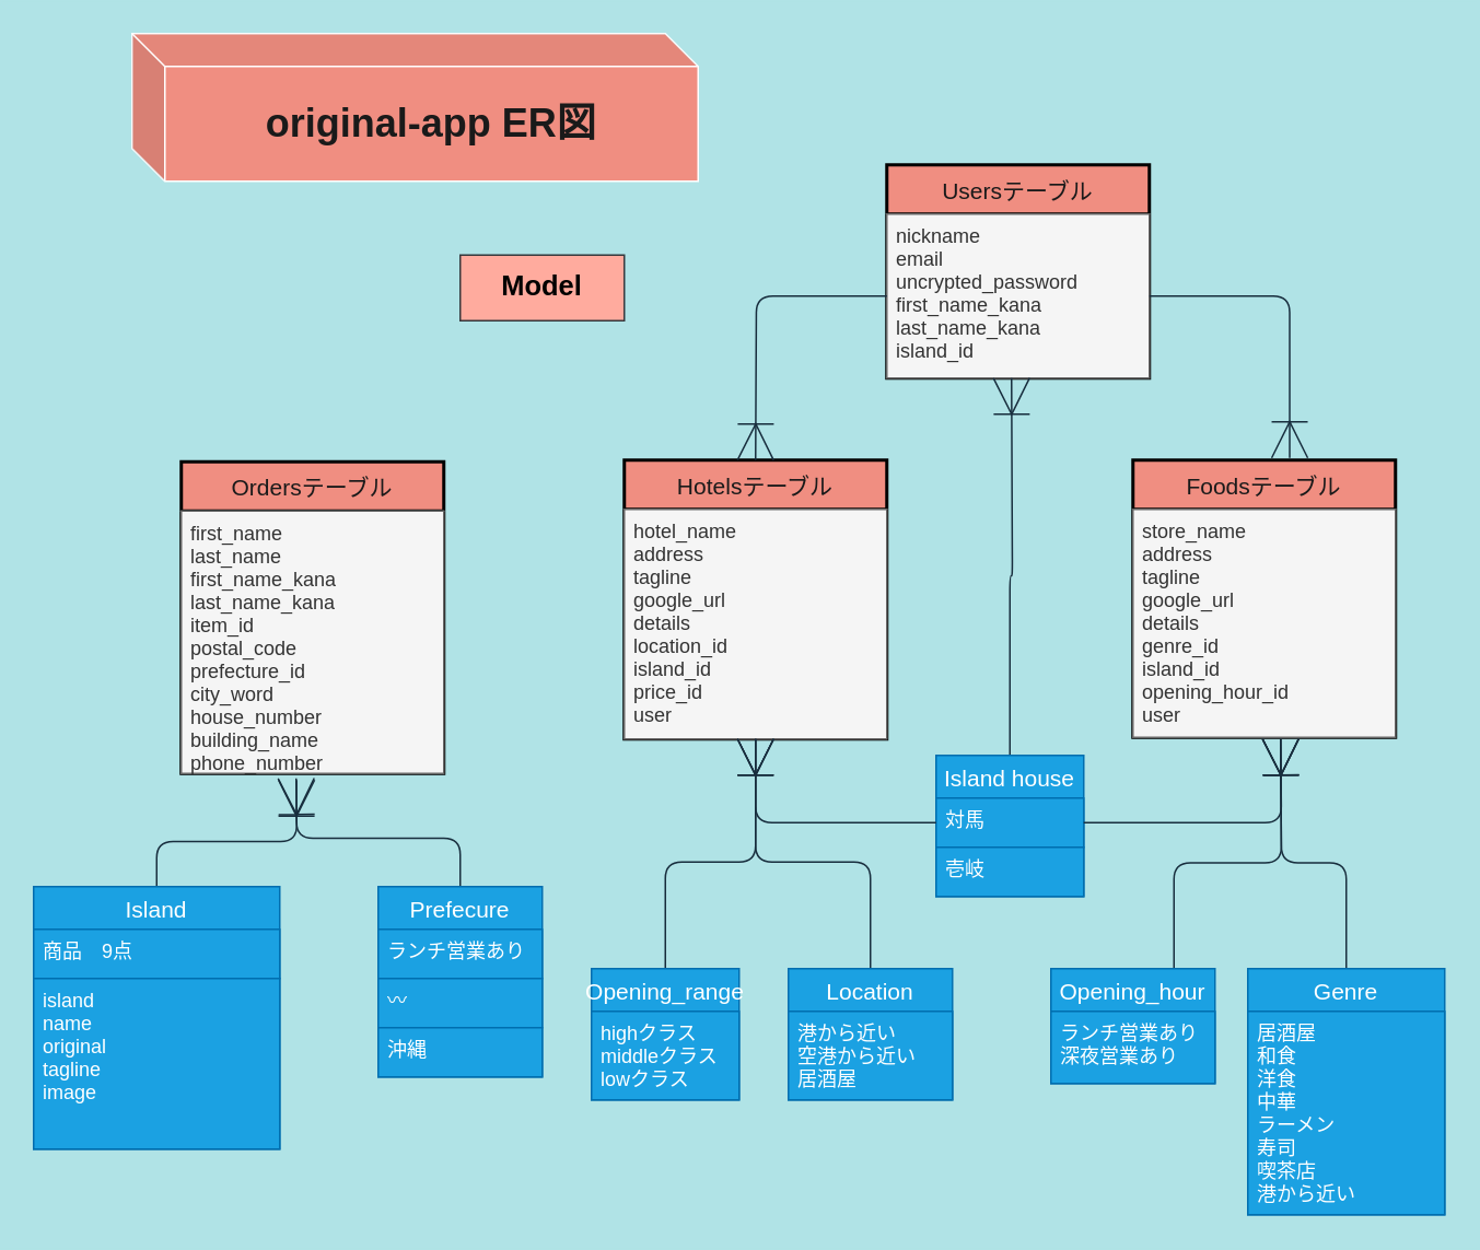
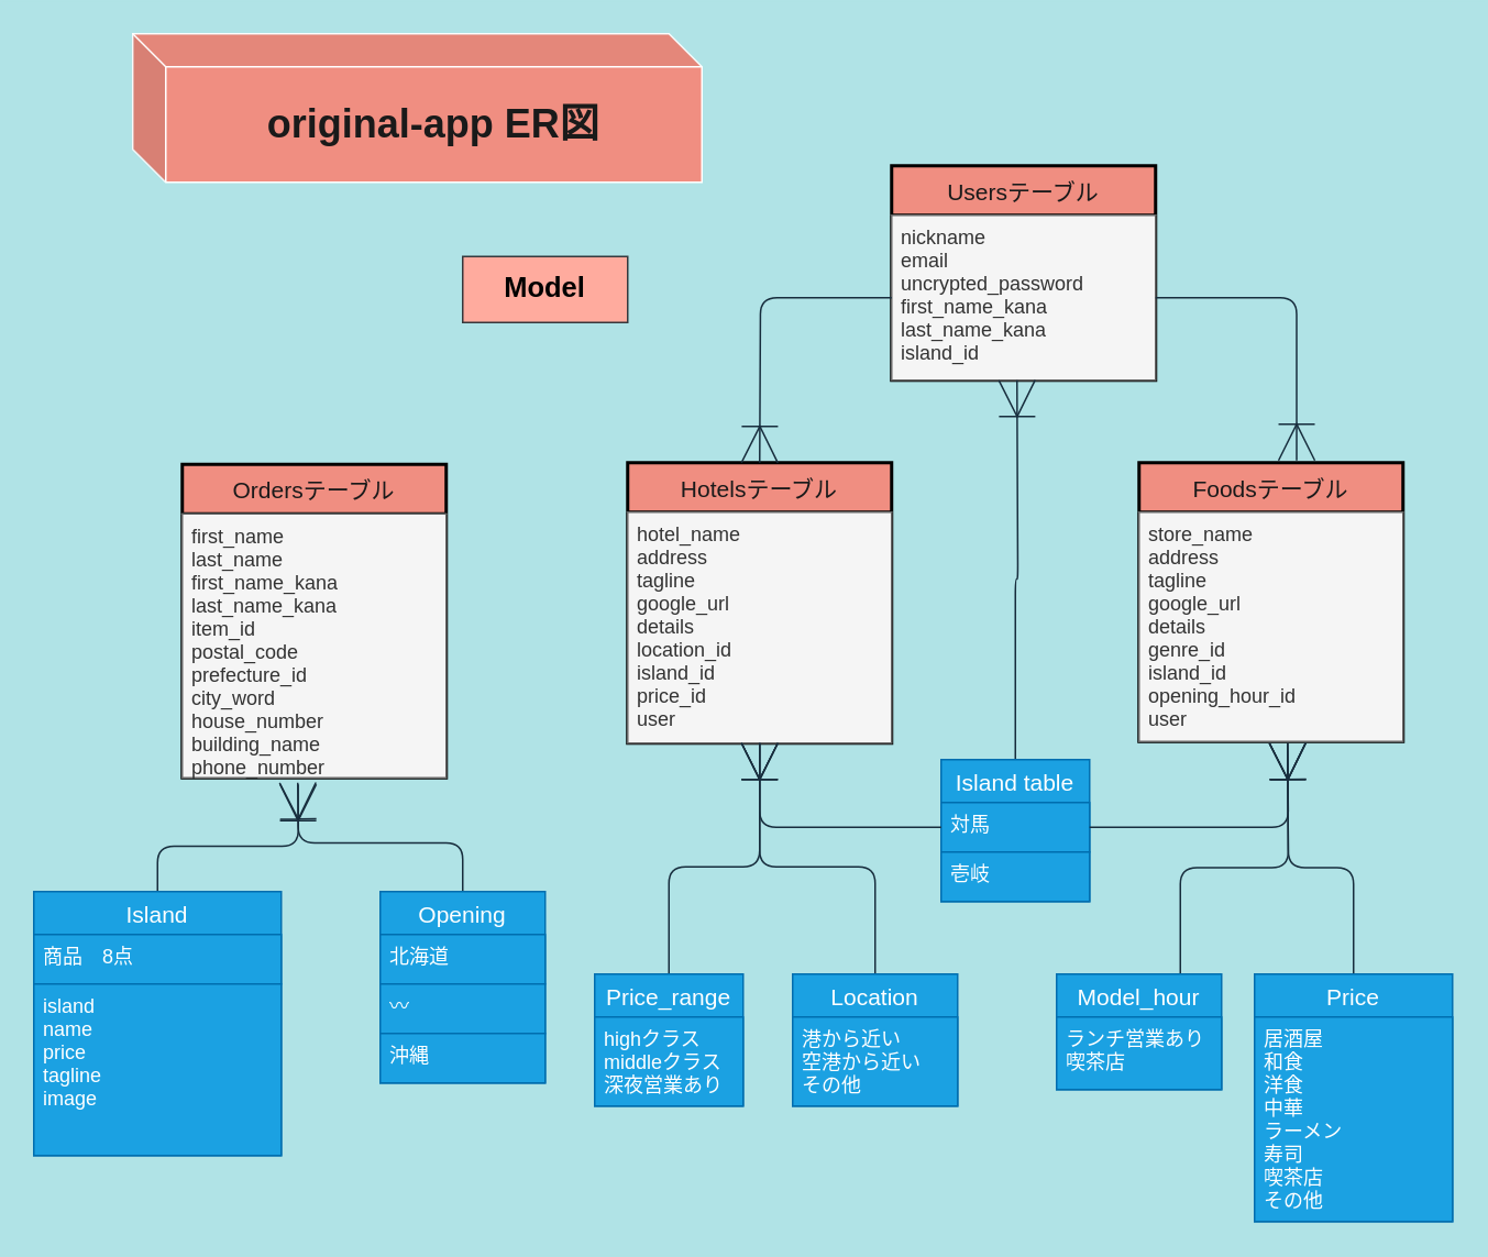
  <mxCell id="0" />
  <mxCell id="1" parent="0" />
  <mxCell id="2" value="&lt;font style=&quot;font-size: 24px&quot;&gt;&lt;b&gt;original-app ER図&lt;/b&gt;&lt;/font&gt;" style="shape=cube;whiteSpace=wrap;html=1;boundedLbl=1;backgroundOutline=1;darkOpacity=0.05;darkOpacity2=0.1;fontColor=#1A1A1A;strokeColor=#FFFFFF;fillColor=#F08E81;" vertex="1" parent="1"><mxGeometry x="80" y="20" width="345" height="90" as="geometry" /></mxCell>
  <mxCell id="3" value="Usersテーブル" style="swimlane;childLayout=stackLayout;horizontal=1;startSize=30;horizontalStack=0;fontSize=14;fontStyle=0;strokeWidth=2;resizeParent=0;resizeLast=1;shadow=0;dashed=0;align=center;fontColor=#1A1A1A;fillColor=#F08E81;" vertex="1" parent="1"><mxGeometry x="540" y="100" width="160" height="130" as="geometry" /></mxCell>
  <mxCell id="4" value="nickname&#10;email&#10;uncrypted_password&#10;first_name_kana&#10;last_name_kana&#10;island_id" style="align=left;fillColor=#f5f5f5;spacingLeft=4;fontSize=12;verticalAlign=top;resizable=0;rotatable=0;part=1;strokeColor=#666666;fontColor=#333333;" vertex="1" parent="3"><mxGeometry y="30" width="160" height="100" as="geometry" /></mxCell>
  <mxCell id="5" value="Hotelsテーブル" style="swimlane;childLayout=stackLayout;horizontal=1;startSize=30;horizontalStack=0;fontSize=14;fontStyle=0;strokeWidth=2;resizeParent=0;resizeLast=1;shadow=0;dashed=0;align=center;fontColor=#1A1A1A;fillColor=#F08E81;" vertex="1" parent="1"><mxGeometry x="380" y="280" width="160" height="170" as="geometry" /></mxCell>
  <mxCell id="6" value="hotel_name&#10;address&#10;tagline&#10;google_url&#10;details&#10;location_id&#10;island_id&#10;price_id&#10;user" style="align=left;strokeColor=#666666;fillColor=#f5f5f5;spacingLeft=4;fontSize=12;verticalAlign=top;resizable=0;rotatable=0;part=1;fontColor=#333333;" vertex="1" parent="5"><mxGeometry y="30" width="160" height="140" as="geometry" /></mxCell>
  <mxCell id="7" value="Foodsテーブル" style="swimlane;childLayout=stackLayout;horizontal=1;startSize=30;horizontalStack=0;fontSize=14;fontStyle=0;strokeWidth=2;resizeParent=0;resizeLast=1;shadow=0;dashed=0;align=center;fontColor=#1A1A1A;fillColor=#F08E81;" vertex="1" parent="1"><mxGeometry x="690" y="280" width="160" height="169" as="geometry" /></mxCell>
  <mxCell id="8" value="store_name&#10;address&#10;tagline&#10;google_url&#10;details&#10;genre_id&#10;island_id&#10;opening_hour_id&#10;user" style="align=left;strokeColor=#666666;fillColor=#f5f5f5;spacingLeft=4;fontSize=12;verticalAlign=top;resizable=0;rotatable=0;part=1;fontColor=#333333;" vertex="1" parent="7"><mxGeometry y="30" width="160" height="139" as="geometry" /></mxCell>
  <mxCell id="9" value="Ordersテーブル" style="swimlane;childLayout=stackLayout;horizontal=1;startSize=30;horizontalStack=0;fontSize=14;fontStyle=0;strokeWidth=2;resizeParent=0;resizeLast=1;shadow=0;dashed=0;align=center;fontColor=#1A1A1A;fillColor=#F08E81;" vertex="1" parent="1"><mxGeometry x="110" y="281" width="160" height="190" as="geometry" /></mxCell>
  <mxCell id="10" value="first_name&#10;last_name&#10;first_name_kana&#10;last_name_kana&#10;item_id&#10;postal_code&#10;prefecture_id&#10;city_word&#10;house_number&#10;building_name&#10;phone_number" style="align=left;strokeColor=#666666;fillColor=#f5f5f5;spacingLeft=4;fontSize=12;verticalAlign=top;resizable=0;rotatable=0;part=1;fontColor=#333333;" vertex="1" parent="9"><mxGeometry y="30" width="160" height="160" as="geometry" /></mxCell>
  <mxCell id="11" style="edgeStyle=orthogonalEdgeStyle;rounded=1;orthogonalLoop=1;jettySize=auto;html=1;exitX=0.5;exitY=0;exitDx=0;exitDy=0;fontColor=#1A1A1A;endArrow=ERoneToMany;endFill=0;endSize=20;strokeColor=#182E3E;strokeWidth=1;" edge="1" parent="1" source="12"><mxGeometry relative="1" as="geometry"><mxPoint x="180" y="474" as="targetPoint" /></mxGeometry></mxCell>
  <mxCell id="12" value="Island" style="swimlane;fontStyle=0;childLayout=stackLayout;horizontal=1;startSize=26;horizontalStack=0;resizeParent=1;resizeParentMax=0;resizeLast=0;collapsible=1;marginBottom=0;align=center;fontSize=14;fontColor=#ffffff;strokeColor=#006EAF;fillColor=#1ba1e2;" vertex="1" parent="1"><mxGeometry y="540" width="150" height="160" as="geometry" x="20" /></mxCell>
- <mxCell id="13" value="商品　9点" style="text;strokeColor=#006EAF;fillColor=#1ba1e2;spacingLeft=4;spacingRight=4;overflow=hidden;rotatable=0;points=[[0,0.5],[1,0.5]];portConstraint=eastwest;fontSize=12;fontColor=#ffffff;" vertex="1" parent="12"><mxGeometry y="26" width="150" height="30" as="geometry" /></mxCell>
- <mxCell id="14" value="island&#10;name&#10;original&#10;tagline&#10;image" style="text;strokeColor=#006EAF;fillColor=#1ba1e2;spacingLeft=4;spacingRight=4;overflow=hidden;rotatable=0;points=[[0,0.5],[1,0.5]];portConstraint=eastwest;fontSize=12;fontColor=#ffffff;" vertex="1" parent="12"><mxGeometry y="56" width="150" height="104" as="geometry" /></mxCell>
+ <mxCell id="13" value="商品　8点" style="text;strokeColor=#006EAF;fillColor=#1ba1e2;spacingLeft=4;spacingRight=4;overflow=hidden;rotatable=0;points=[[0,0.5],[1,0.5]];portConstraint=eastwest;fontSize=12;fontColor=#ffffff;" vertex="1" parent="12"><mxGeometry y="26" width="150" height="30" as="geometry" /></mxCell>
+ <mxCell id="14" value="island&#10;name&#10;price&#10;tagline&#10;image" style="text;strokeColor=#006EAF;fillColor=#1ba1e2;spacingLeft=4;spacingRight=4;overflow=hidden;rotatable=0;points=[[0,0.5],[1,0.5]];portConstraint=eastwest;fontSize=12;fontColor=#ffffff;" vertex="1" parent="12"><mxGeometry y="56" width="150" height="104" as="geometry" /></mxCell>
  <mxCell id="15" style="edgeStyle=orthogonalEdgeStyle;rounded=1;orthogonalLoop=1;jettySize=auto;html=1;exitX=0.5;exitY=0;exitDx=0;exitDy=0;entryX=0.5;entryY=1;entryDx=0;entryDy=0;fontColor=#1A1A1A;endArrow=ERoneToMany;endFill=0;endSize=20;strokeColor=#182E3E;strokeWidth=1;" edge="1" parent="1" source="16" target="6"><mxGeometry relative="1" as="geometry" /></mxCell>
- <mxCell id="16" value="Opening_range" style="swimlane;fontStyle=0;childLayout=stackLayout;horizontal=1;startSize=26;horizontalStack=0;resizeParent=1;resizeParentMax=0;resizeLast=0;collapsible=1;marginBottom=0;align=center;fontSize=14;fontColor=#ffffff;strokeColor=#006EAF;fillColor=#1ba1e2;" vertex="1" parent="1"><mxGeometry x="360" y="590" width="90" height="80" as="geometry" /></mxCell>
- <mxCell id="17" value="highクラス&#10;middleクラス&#10;lowクラス" style="text;strokeColor=#006EAF;fillColor=#1ba1e2;spacingLeft=4;spacingRight=4;overflow=hidden;rotatable=0;points=[[0,0.5],[1,0.5]];portConstraint=eastwest;fontSize=12;fontColor=#ffffff;" vertex="1" parent="16"><mxGeometry y="26" width="90" height="54" as="geometry" /></mxCell>
+ <mxCell id="16" value="Price_range" style="swimlane;fontStyle=0;childLayout=stackLayout;horizontal=1;startSize=26;horizontalStack=0;resizeParent=1;resizeParentMax=0;resizeLast=0;collapsible=1;marginBottom=0;align=center;fontSize=14;fontColor=#ffffff;strokeColor=#006EAF;fillColor=#1ba1e2;" vertex="1" parent="1"><mxGeometry x="360" y="590" width="90" height="80" as="geometry" /></mxCell>
+ <mxCell id="17" value="highクラス&#10;middleクラス&#10;深夜営業あり" style="text;strokeColor=#006EAF;fillColor=#1ba1e2;spacingLeft=4;spacingRight=4;overflow=hidden;rotatable=0;points=[[0,0.5],[1,0.5]];portConstraint=eastwest;fontSize=12;fontColor=#ffffff;" vertex="1" parent="16"><mxGeometry y="26" width="90" height="54" as="geometry" /></mxCell>
  <mxCell id="18" style="edgeStyle=orthogonalEdgeStyle;rounded=1;orthogonalLoop=1;jettySize=auto;html=1;exitX=0.75;exitY=0;exitDx=0;exitDy=0;fontColor=#1A1A1A;endArrow=ERoneToMany;endFill=0;endSize=20;strokeColor=#182E3E;strokeWidth=1;" edge="1" parent="1" source="19"><mxGeometry relative="1" as="geometry"><mxPoint x="780" y="450" as="targetPoint" /></mxGeometry></mxCell>
- <mxCell id="19" value="Opening_hour" style="swimlane;fontStyle=0;childLayout=stackLayout;horizontal=1;startSize=26;horizontalStack=0;resizeParent=1;resizeParentMax=0;resizeLast=0;collapsible=1;marginBottom=0;align=center;fontSize=14;fontColor=#ffffff;strokeColor=#006EAF;fillColor=#1ba1e2;" vertex="1" parent="1"><mxGeometry x="640" y="590" width="100" height="70" as="geometry" /></mxCell>
- <mxCell id="20" value="ランチ営業あり&#10;深夜営業あり" style="text;strokeColor=#006EAF;fillColor=#1ba1e2;spacingLeft=4;spacingRight=4;overflow=hidden;rotatable=0;points=[[0,0.5],[1,0.5]];portConstraint=eastwest;fontSize=12;fontColor=#ffffff;" vertex="1" parent="19"><mxGeometry y="26" width="100" height="44" as="geometry" /></mxCell>
+ <mxCell id="19" value="Model_hour" style="swimlane;fontStyle=0;childLayout=stackLayout;horizontal=1;startSize=26;horizontalStack=0;resizeParent=1;resizeParentMax=0;resizeLast=0;collapsible=1;marginBottom=0;align=center;fontSize=14;fontColor=#ffffff;strokeColor=#006EAF;fillColor=#1ba1e2;" vertex="1" parent="1"><mxGeometry x="640" y="590" width="100" height="70" as="geometry" /></mxCell>
+ <mxCell id="20" value="ランチ営業あり&#10;喫茶店" style="text;strokeColor=#006EAF;fillColor=#1ba1e2;spacingLeft=4;spacingRight=4;overflow=hidden;rotatable=0;points=[[0,0.5],[1,0.5]];portConstraint=eastwest;fontSize=12;fontColor=#ffffff;" vertex="1" parent="19"><mxGeometry y="26" width="100" height="44" as="geometry" /></mxCell>
  <mxCell id="21" style="edgeStyle=orthogonalEdgeStyle;rounded=1;orthogonalLoop=1;jettySize=auto;html=1;exitX=0.5;exitY=0;exitDx=0;exitDy=0;fontColor=#1A1A1A;endArrow=ERoneToMany;endFill=0;endSize=20;strokeColor=#182E3E;strokeWidth=1;" edge="1" parent="1" source="22"><mxGeometry relative="1" as="geometry"><mxPoint x="780" y="450" as="targetPoint" /></mxGeometry></mxCell>
- <mxCell id="22" value="Genre" style="swimlane;fontStyle=0;childLayout=stackLayout;horizontal=1;startSize=26;horizontalStack=0;resizeParent=1;resizeParentMax=0;resizeLast=0;collapsible=1;marginBottom=0;align=center;fontSize=14;fontColor=#ffffff;strokeColor=#006EAF;fillColor=#1ba1e2;" vertex="1" parent="1"><mxGeometry x="760" y="590" width="120" height="150" as="geometry" /></mxCell>
- <mxCell id="23" value="居酒屋&#10;和食&#10;洋食&#10;中華&#10;ラーメン&#10;寿司&#10;喫茶店&#10;港から近い" style="text;strokeColor=#006EAF;fillColor=#1ba1e2;spacingLeft=4;spacingRight=4;overflow=hidden;rotatable=0;points=[[0,0.5],[1,0.5]];portConstraint=eastwest;fontSize=12;fontColor=#ffffff;" vertex="1" parent="22"><mxGeometry y="26" width="120" height="124" as="geometry" /></mxCell>
+ <mxCell id="22" value="Price" style="swimlane;fontStyle=0;childLayout=stackLayout;horizontal=1;startSize=26;horizontalStack=0;resizeParent=1;resizeParentMax=0;resizeLast=0;collapsible=1;marginBottom=0;align=center;fontSize=14;fontColor=#ffffff;strokeColor=#006EAF;fillColor=#1ba1e2;" vertex="1" parent="1"><mxGeometry x="760" y="590" width="120" height="150" as="geometry" /></mxCell>
+ <mxCell id="23" value="居酒屋&#10;和食&#10;洋食&#10;中華&#10;ラーメン&#10;寿司&#10;喫茶店&#10;その他" style="text;strokeColor=#006EAF;fillColor=#1ba1e2;spacingLeft=4;spacingRight=4;overflow=hidden;rotatable=0;points=[[0,0.5],[1,0.5]];portConstraint=eastwest;fontSize=12;fontColor=#ffffff;" vertex="1" parent="22"><mxGeometry y="26" width="120" height="124" as="geometry" /></mxCell>
  <mxCell id="24" style="edgeStyle=orthogonalEdgeStyle;rounded=1;orthogonalLoop=1;jettySize=auto;html=1;exitX=0.5;exitY=0;exitDx=0;exitDy=0;fontColor=#1A1A1A;endArrow=ERoneToMany;endFill=0;endSize=20;strokeColor=#182E3E;strokeWidth=1;entryX=0.5;entryY=1;entryDx=0;entryDy=0;" edge="1" parent="1" source="25" target="6"><mxGeometry relative="1" as="geometry"><mxPoint x="500" y="510" as="targetPoint" /></mxGeometry></mxCell>
  <mxCell id="25" value="Location" style="swimlane;fontStyle=0;childLayout=stackLayout;horizontal=1;startSize=26;horizontalStack=0;resizeParent=1;resizeParentMax=0;resizeLast=0;collapsible=1;marginBottom=0;align=center;fontSize=14;fontColor=#ffffff;strokeColor=#006EAF;fillColor=#1ba1e2;" vertex="1" parent="1"><mxGeometry x="480" y="590" width="100" height="80" as="geometry" /></mxCell>
- <mxCell id="26" value="港から近い&#10;空港から近い&#10;居酒屋" style="text;strokeColor=#006EAF;fillColor=#1ba1e2;spacingLeft=4;spacingRight=4;overflow=hidden;rotatable=0;points=[[0,0.5],[1,0.5]];portConstraint=eastwest;fontSize=12;fontColor=#ffffff;" vertex="1" parent="25"><mxGeometry y="26" width="100" height="54" as="geometry" /></mxCell>
+ <mxCell id="26" value="港から近い&#10;空港から近い&#10;その他" style="text;strokeColor=#006EAF;fillColor=#1ba1e2;spacingLeft=4;spacingRight=4;overflow=hidden;rotatable=0;points=[[0,0.5],[1,0.5]];portConstraint=eastwest;fontSize=12;fontColor=#ffffff;" vertex="1" parent="25"><mxGeometry y="26" width="100" height="54" as="geometry" /></mxCell>
  <mxCell id="27" style="edgeStyle=orthogonalEdgeStyle;rounded=1;orthogonalLoop=1;jettySize=auto;html=1;exitX=0.5;exitY=0;exitDx=0;exitDy=0;entryX=0.439;entryY=1.025;entryDx=0;entryDy=0;entryPerimeter=0;fontColor=#1A1A1A;endArrow=ERoneToMany;endFill=0;endSize=20;strokeColor=#182E3E;strokeWidth=1;" edge="1" parent="1" source="28" target="10"><mxGeometry relative="1" as="geometry" /></mxCell>
- <mxCell id="28" value="Prefecure" style="swimlane;fontStyle=0;childLayout=stackLayout;horizontal=1;startSize=26;horizontalStack=0;resizeParent=1;resizeParentMax=0;resizeLast=0;collapsible=1;marginBottom=0;align=center;fontSize=14;fontColor=#ffffff;strokeColor=#006EAF;fillColor=#1ba1e2;" vertex="1" parent="1"><mxGeometry x="230" y="540" width="100" height="116" as="geometry" /></mxCell>
- <mxCell id="29" value="ランチ営業あり" style="text;strokeColor=#006EAF;fillColor=#1ba1e2;spacingLeft=4;spacingRight=4;overflow=hidden;rotatable=0;points=[[0,0.5],[1,0.5]];portConstraint=eastwest;fontSize=12;fontColor=#ffffff;" vertex="1" parent="28"><mxGeometry y="26" width="100" height="30" as="geometry" /></mxCell>
+ <mxCell id="28" value="Opening" style="swimlane;fontStyle=0;childLayout=stackLayout;horizontal=1;startSize=26;horizontalStack=0;resizeParent=1;resizeParentMax=0;resizeLast=0;collapsible=1;marginBottom=0;align=center;fontSize=14;fontColor=#ffffff;strokeColor=#006EAF;fillColor=#1ba1e2;" vertex="1" parent="1"><mxGeometry x="230" y="540" width="100" height="116" as="geometry" /></mxCell>
+ <mxCell id="29" value="北海道" style="text;strokeColor=#006EAF;fillColor=#1ba1e2;spacingLeft=4;spacingRight=4;overflow=hidden;rotatable=0;points=[[0,0.5],[1,0.5]];portConstraint=eastwest;fontSize=12;fontColor=#ffffff;" vertex="1" parent="28"><mxGeometry y="26" width="100" height="30" as="geometry" /></mxCell>
  <mxCell id="30" value="〰" style="text;strokeColor=#006EAF;fillColor=#1ba1e2;spacingLeft=4;spacingRight=4;overflow=hidden;rotatable=0;points=[[0,0.5],[1,0.5]];portConstraint=eastwest;fontSize=12;fontColor=#ffffff;" vertex="1" parent="28"><mxGeometry y="56" width="100" height="30" as="geometry" /></mxCell>
  <mxCell id="31" value="沖縄" style="text;strokeColor=#006EAF;fillColor=#1ba1e2;spacingLeft=4;spacingRight=4;overflow=hidden;rotatable=0;points=[[0,0.5],[1,0.5]];portConstraint=eastwest;fontSize=12;fontColor=#ffffff;" vertex="1" parent="28"><mxGeometry y="86" width="100" height="30" as="geometry" /></mxCell>
  <mxCell id="32" style="edgeStyle=orthogonalEdgeStyle;rounded=1;orthogonalLoop=1;jettySize=auto;html=1;exitX=0.5;exitY=0;exitDx=0;exitDy=0;fontColor=#1A1A1A;endArrow=ERoneToMany;endFill=0;endSize=20;strokeColor=#182E3E;strokeWidth=1;" edge="1" parent="1" source="33"><mxGeometry relative="1" as="geometry"><mxPoint x="616" y="230" as="targetPoint" /></mxGeometry></mxCell>
- <mxCell id="33" value="Island house" style="swimlane;fontStyle=0;childLayout=stackLayout;horizontal=1;startSize=26;horizontalStack=0;resizeParent=1;resizeParentMax=0;resizeLast=0;collapsible=1;marginBottom=0;align=center;fontSize=14;strokeColor=#006EAF;fillColor=#1ba1e2;fontColor=#ffffff;" vertex="1" parent="1"><mxGeometry x="570" y="460" width="90" height="86" as="geometry" /></mxCell>
+ <mxCell id="33" value="Island table" style="swimlane;fontStyle=0;childLayout=stackLayout;horizontal=1;startSize=26;horizontalStack=0;resizeParent=1;resizeParentMax=0;resizeLast=0;collapsible=1;marginBottom=0;align=center;fontSize=14;strokeColor=#006EAF;fillColor=#1ba1e2;fontColor=#ffffff;" vertex="1" parent="1"><mxGeometry x="570" y="460" width="90" height="86" as="geometry" /></mxCell>
  <mxCell id="34" value="対馬   " style="text;strokeColor=#006EAF;fillColor=#1ba1e2;spacingLeft=4;spacingRight=4;overflow=hidden;rotatable=0;points=[[0,0.5],[1,0.5]];portConstraint=eastwest;fontSize=12;fontColor=#ffffff;" vertex="1" parent="33"><mxGeometry y="26" width="90" height="30" as="geometry" /></mxCell>
  <mxCell id="35" value="壱岐" style="text;strokeColor=#006EAF;fillColor=#1ba1e2;spacingLeft=4;spacingRight=4;overflow=hidden;rotatable=0;points=[[0,0.5],[1,0.5]];portConstraint=eastwest;fontSize=12;fontColor=#ffffff;" vertex="1" parent="33"><mxGeometry y="56" width="90" height="30" as="geometry" /></mxCell>
  <mxCell id="36" style="edgeStyle=orthogonalEdgeStyle;rounded=1;orthogonalLoop=1;jettySize=auto;html=1;exitX=0;exitY=0.5;exitDx=0;exitDy=0;fontColor=#1A1A1A;strokeColor=#182E3E;endArrow=ERoneToMany;endFill=0;strokeWidth=1;endSize=20;" edge="1" parent="1" source="4"><mxGeometry relative="1" as="geometry"><mxPoint x="460" y="280" as="targetPoint" /></mxGeometry></mxCell>
  <mxCell id="37" style="edgeStyle=orthogonalEdgeStyle;rounded=1;orthogonalLoop=1;jettySize=auto;html=1;exitX=1;exitY=0.5;exitDx=0;exitDy=0;fontColor=#1A1A1A;endArrow=ERoneToMany;endFill=0;endSize=20;strokeColor=#182E3E;strokeWidth=1;entryX=0.597;entryY=-0.008;entryDx=0;entryDy=0;entryPerimeter=0;" edge="1" parent="1" source="4" target="7"><mxGeometry relative="1" as="geometry"><mxPoint x="780" y="270" as="targetPoint" /><Array as="points"><mxPoint x="785" y="180" /></Array></mxGeometry></mxCell>
  <mxCell id="38" style="edgeStyle=orthogonalEdgeStyle;rounded=1;orthogonalLoop=1;jettySize=auto;html=1;exitX=0;exitY=0.5;exitDx=0;exitDy=0;entryX=0.5;entryY=1;entryDx=0;entryDy=0;fontColor=#1A1A1A;endArrow=ERoneToMany;endFill=0;endSize=20;strokeColor=#182E3E;strokeWidth=1;" edge="1" parent="1" source="34" target="6"><mxGeometry relative="1" as="geometry" /></mxCell>
  <mxCell id="39" style="edgeStyle=orthogonalEdgeStyle;rounded=1;orthogonalLoop=1;jettySize=auto;html=1;exitX=1;exitY=0.5;exitDx=0;exitDy=0;fontColor=#1A1A1A;endArrow=ERoneToMany;endFill=0;endSize=20;strokeColor=#182E3E;strokeWidth=1;" edge="1" parent="1" source="34"><mxGeometry relative="1" as="geometry"><mxPoint x="780" y="450" as="targetPoint" /></mxGeometry></mxCell>
  <mxCell id="40" value="&lt;span style=&quot;font-size: 17px&quot;&gt;&lt;b&gt;Model&lt;br&gt;&lt;/b&gt;&lt;/span&gt;" style="whiteSpace=wrap;html=1;align=center;strokeColor=#36393d;fillColor=#FFAB9E;" vertex="1" parent="1"><mxGeometry x="280" y="155" width="100" height="40" as="geometry" /></mxCell>
